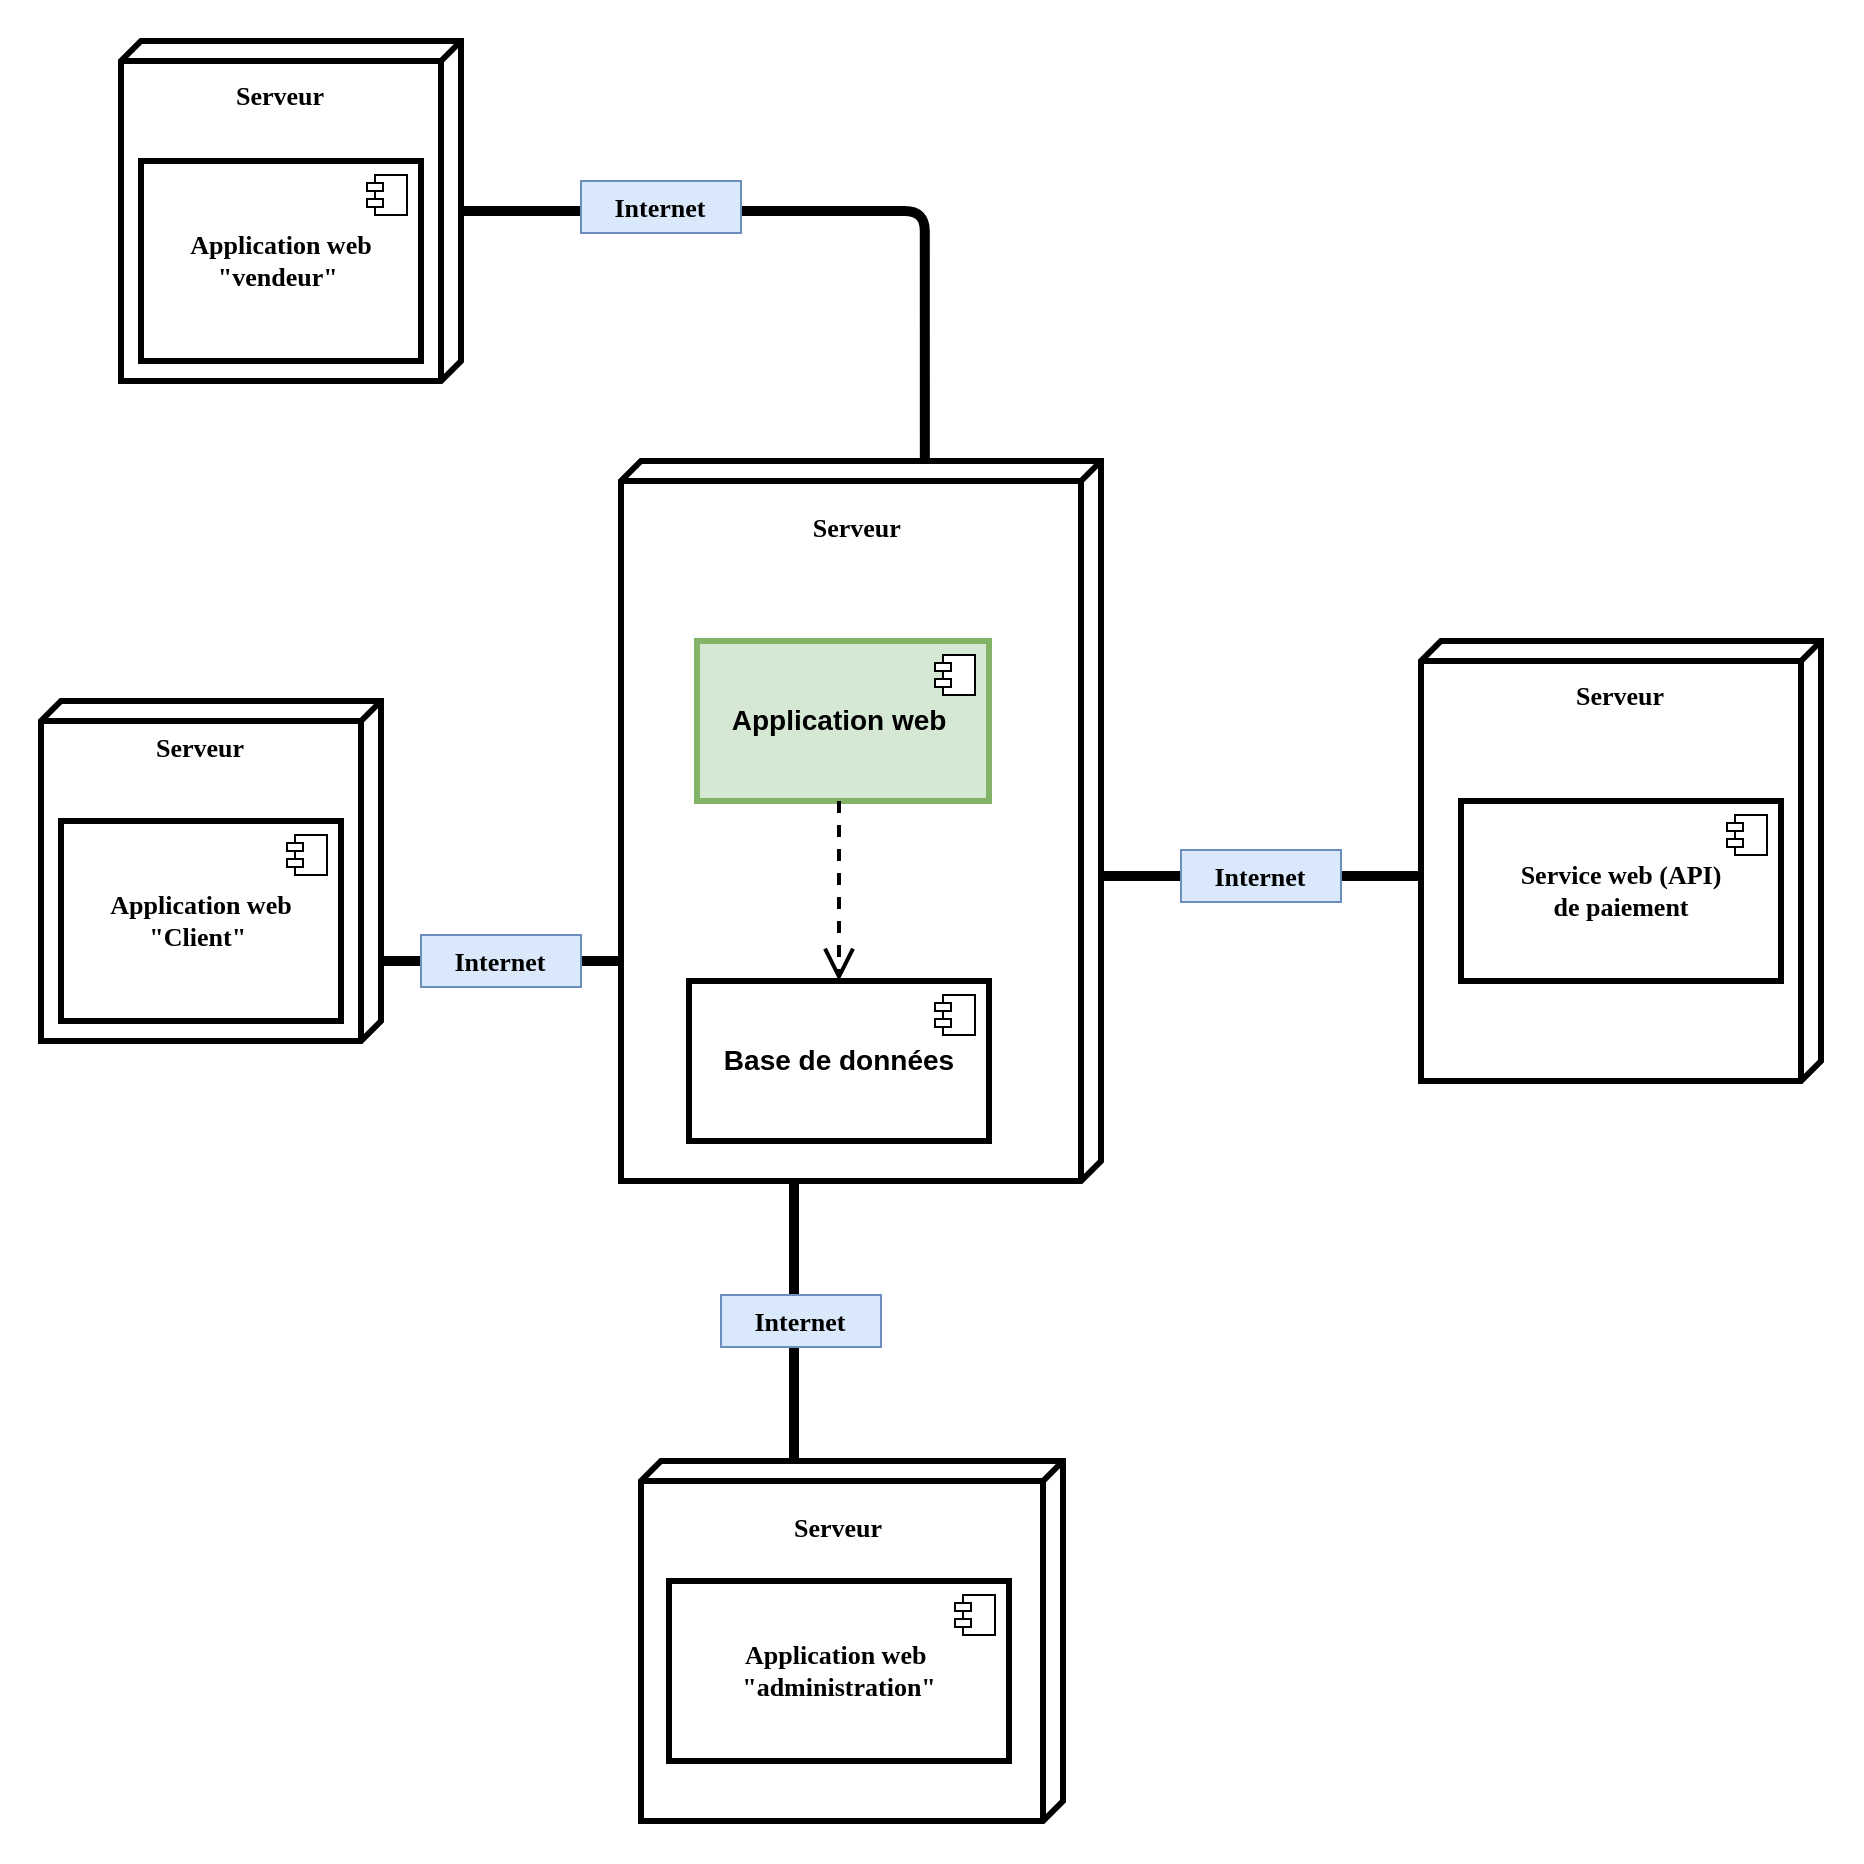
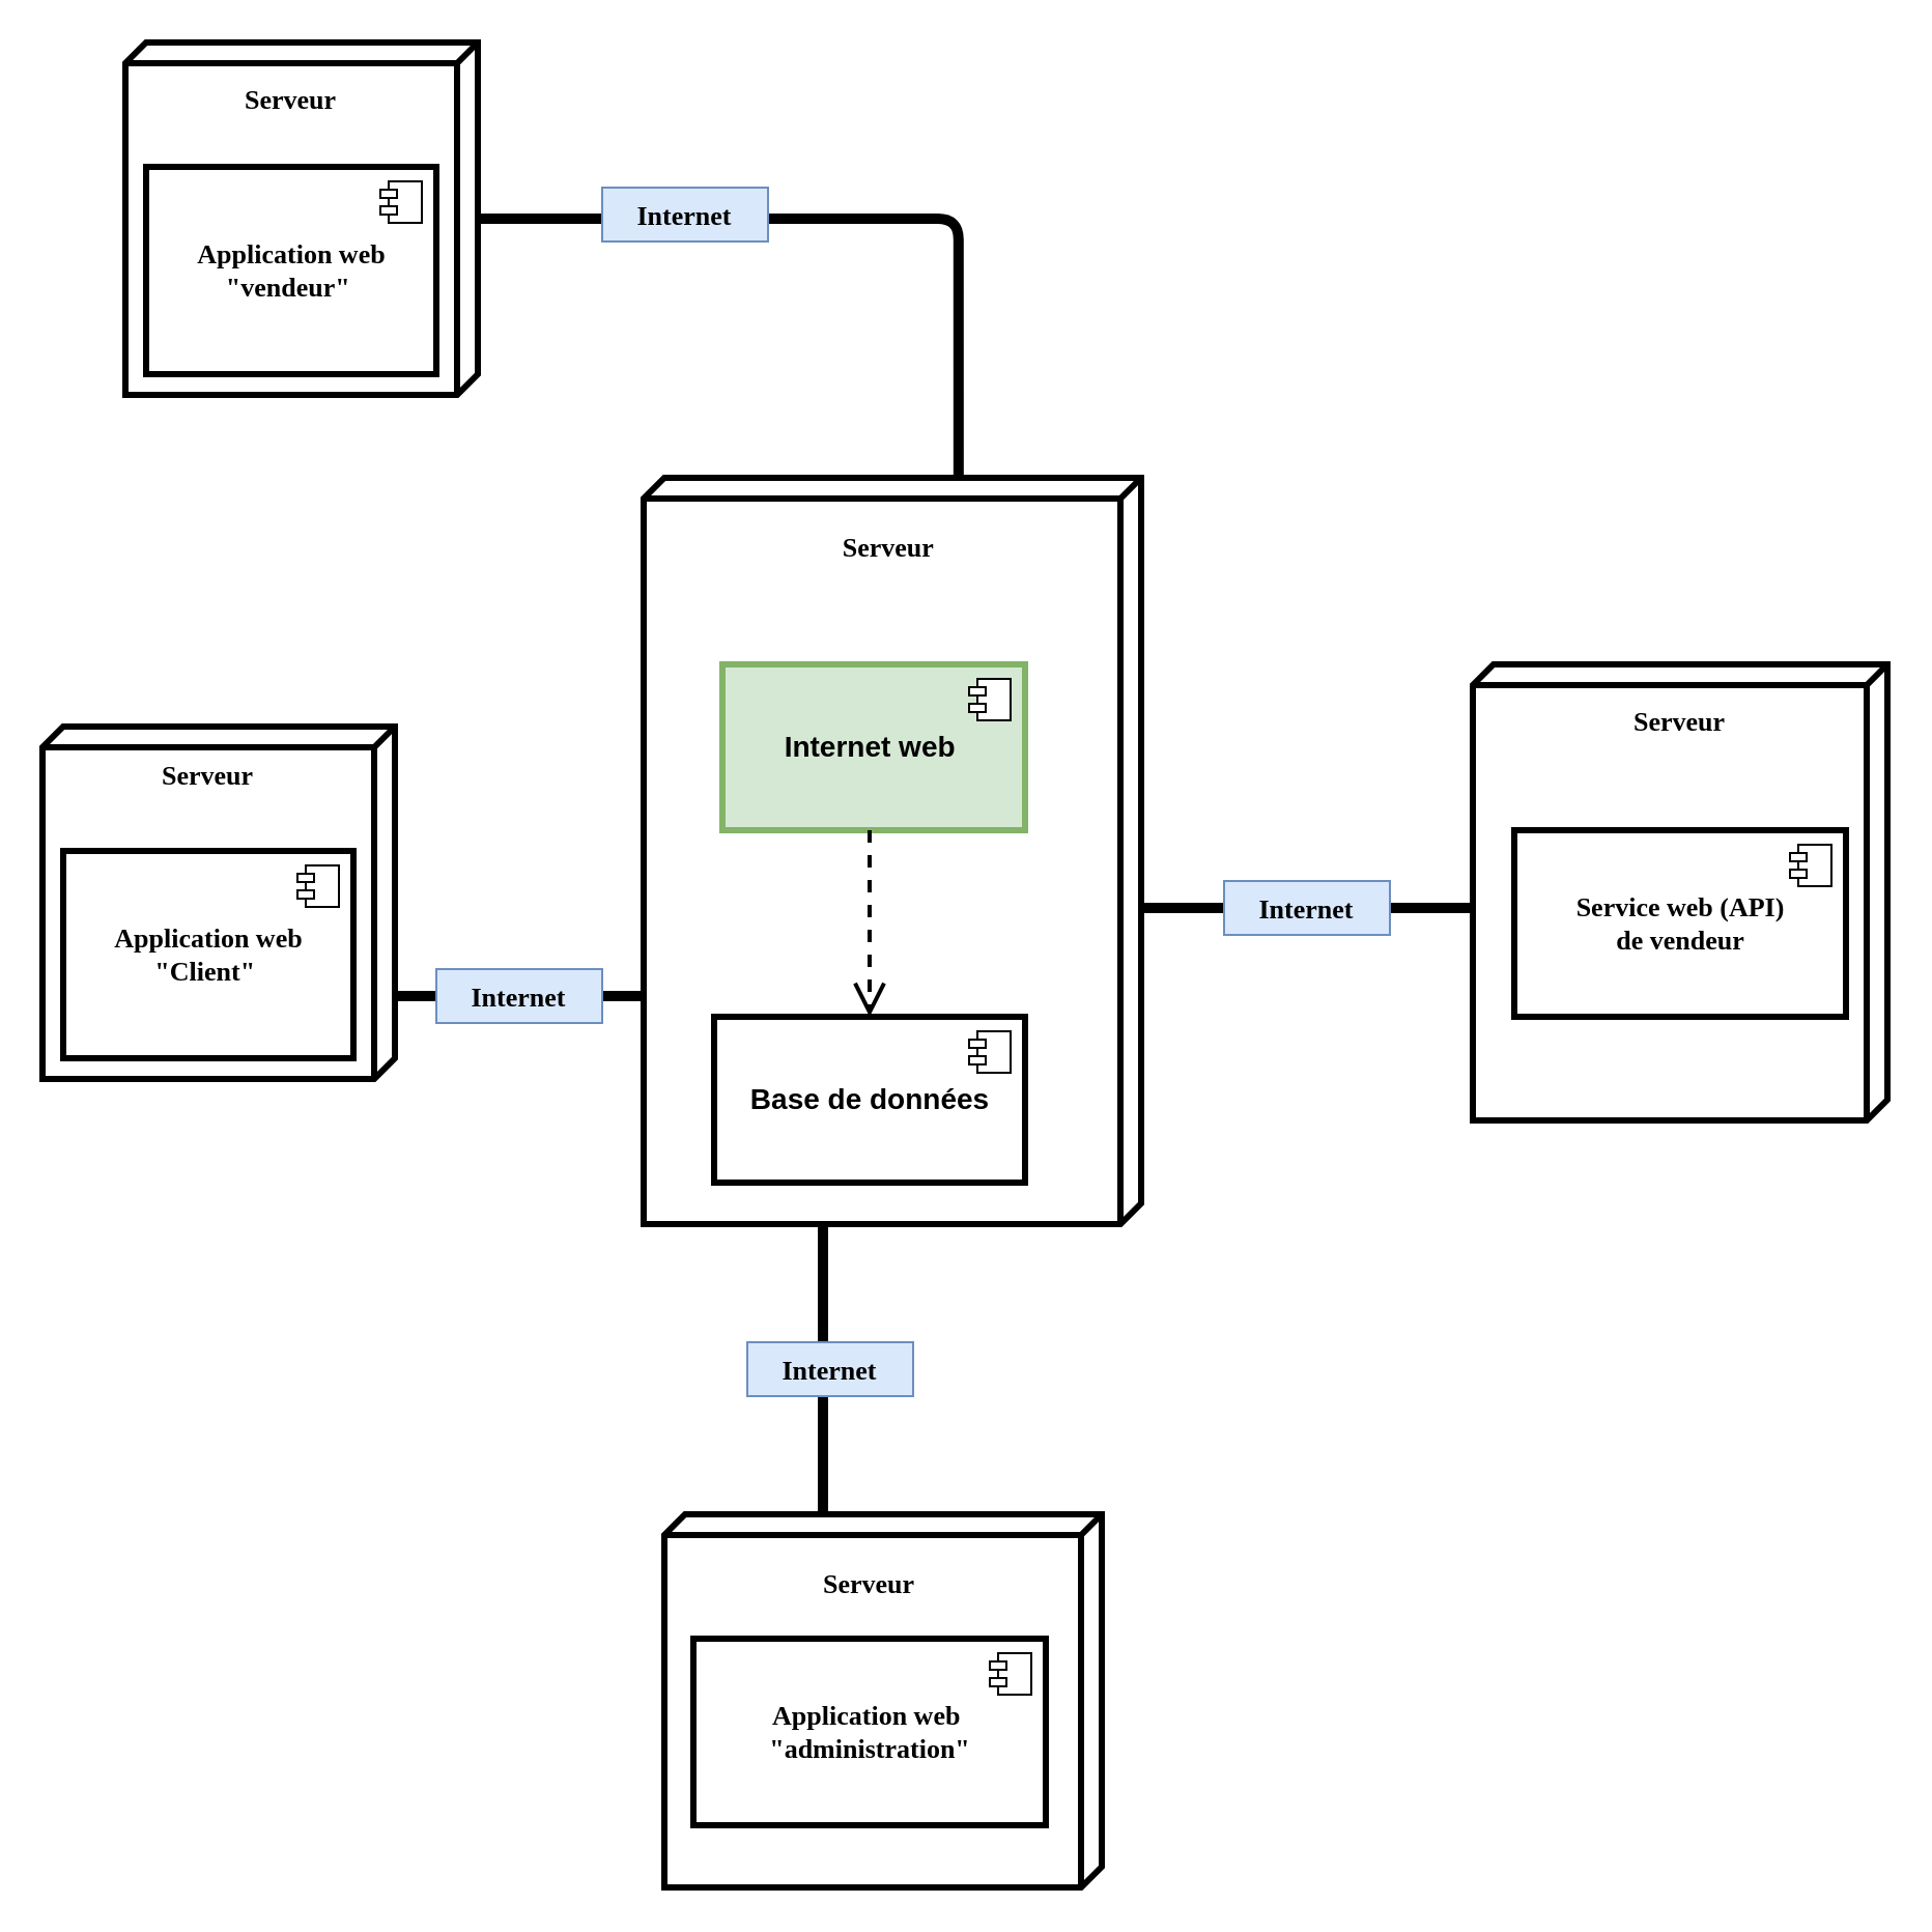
  <mxCell id="0" />
  <mxCell id="1" parent="0" />
  <mxCell id="2" value="" style="verticalAlign=top;align=left;spacingTop=8;spacingLeft=2;spacingRight=12;shape=cube;size=10;direction=south;fontStyle=4;html=1;strokeWidth=3;" vertex="1" parent="1"><mxGeometry x="310" y="230" width="240" height="360" as="geometry" /></mxCell>
  <mxCell id="3" value="Serveur " style="text;align=center;fontStyle=1;verticalAlign=middle;spacingLeft=3;spacingRight=3;strokeColor=none;rotatable=0;points=[[0,0.5],[1,0.5]];portConstraint=eastwest;fontSize=13;fontFamily=Verdana;" vertex="1" parent="1"><mxGeometry x="390" y="250" width="80" height="26" as="geometry" /></mxCell>
- <mxCell id="4" value="&lt;b&gt;&lt;font style=&quot;font-size: 14px&quot;&gt;Application web&amp;nbsp;&lt;/font&gt;&lt;/b&gt;" style="html=1;dropTarget=0;strokeWidth=3;fillColor=#d5e8d4;strokeColor=#82b366;" vertex="1" parent="1"><mxGeometry x="348" y="320" width="146" height="80" as="geometry" /></mxCell>
+ <mxCell id="4" value="&lt;b&gt;&lt;font style=&quot;font-size: 14px&quot;&gt;Internet web&amp;nbsp;&lt;/font&gt;&lt;/b&gt;" style="html=1;dropTarget=0;strokeWidth=3;fillColor=#d5e8d4;strokeColor=#82b366;" vertex="1" parent="1"><mxGeometry x="348" y="320" width="146" height="80" as="geometry" /></mxCell>
  <mxCell id="5" value="" style="shape=module;jettyWidth=8;jettyHeight=4;" vertex="1" parent="4"><mxGeometry x="1" width="20" height="20" relative="1" as="geometry"><mxPoint x="-27" y="7" as="offset" /></mxGeometry></mxCell>
  <mxCell id="6" value="&lt;b&gt;&lt;font style=&quot;font-size: 14px&quot;&gt;Base de données&lt;/font&gt;&lt;/b&gt;" style="html=1;dropTarget=0;strokeWidth=3;" vertex="1" parent="1"><mxGeometry x="344" y="490" width="150" height="80" as="geometry" /></mxCell>
  <mxCell id="7" value="" style="shape=module;jettyWidth=8;jettyHeight=4;" vertex="1" parent="6"><mxGeometry x="1" width="20" height="20" relative="1" as="geometry"><mxPoint x="-27" y="7" as="offset" /></mxGeometry></mxCell>
  <mxCell id="8" value="" style="endArrow=open;endSize=12;dashed=1;html=1;fontSize=14;entryX=0.5;entryY=0;entryDx=0;entryDy=0;strokeWidth=2;" edge="1" parent="1" target="6"><mxGeometry x="-0.4" y="1" width="160" relative="1" as="geometry"><mxPoint x="419" y="400" as="sourcePoint" /><mxPoint x="459" y="400" as="targetPoint" /><Array as="points" /><mxPoint as="offset" /></mxGeometry></mxCell>
  <mxCell id="9" value="" style="verticalAlign=top;align=left;spacingTop=8;spacingLeft=2;spacingRight=12;shape=cube;size=10;direction=south;fontStyle=4;html=1;strokeWidth=3;fontSize=14;" vertex="1" parent="1"><mxGeometry x="20" y="350" width="170" height="170" as="geometry" /></mxCell>
  <mxCell id="10" value="Serveur" style="text;align=center;fontStyle=1;verticalAlign=middle;spacingLeft=3;spacingRight=3;strokeColor=none;rotatable=0;points=[[0,0.5],[1,0.5]];portConstraint=eastwest;fontSize=13;fontFamily=Verdana;" vertex="1" parent="1"><mxGeometry x="60" y="360" width="80" height="26" as="geometry" /></mxCell>
  <mxCell id="11" value="&lt;font face=&quot;Verdana&quot;&gt;&lt;b&gt;Application web&lt;br&gt;&quot;Client&quot;&amp;nbsp;&lt;/b&gt;&lt;/font&gt;" style="html=1;dropTarget=0;strokeWidth=3;fontSize=13;" vertex="1" parent="1"><mxGeometry x="30" y="410" width="140" height="100" as="geometry" /></mxCell>
  <mxCell id="12" value="" style="shape=module;jettyWidth=8;jettyHeight=4;" vertex="1" parent="11"><mxGeometry x="1" width="20" height="20" relative="1" as="geometry"><mxPoint x="-27" y="7" as="offset" /></mxGeometry></mxCell>
  <mxCell id="13" value="" style="verticalAlign=top;align=left;spacingTop=8;spacingLeft=2;spacingRight=12;shape=cube;size=10;direction=south;fontStyle=4;html=1;strokeWidth=3;fontFamily=Verdana;fontSize=13;" vertex="1" parent="1"><mxGeometry x="320" y="730" width="211" height="180" as="geometry" /></mxCell>
  <mxCell id="14" value="&lt;b&gt;Application web&amp;nbsp;&lt;br&gt;&quot;administration&quot;&lt;/b&gt;" style="html=1;dropTarget=0;strokeWidth=3;fontFamily=Verdana;fontSize=13;" vertex="1" parent="1"><mxGeometry x="334" y="790" width="170" height="90" as="geometry" /></mxCell>
  <mxCell id="15" value="" style="shape=module;jettyWidth=8;jettyHeight=4;" vertex="1" parent="14"><mxGeometry x="1" width="20" height="20" relative="1" as="geometry"><mxPoint x="-27" y="7" as="offset" /></mxGeometry></mxCell>
  <mxCell id="16" value="Serveur" style="text;align=center;fontStyle=1;verticalAlign=middle;spacingLeft=3;spacingRight=3;strokeColor=none;rotatable=0;points=[[0,0.5],[1,0.5]];portConstraint=eastwest;fontFamily=Verdana;fontSize=13;" vertex="1" parent="1"><mxGeometry x="379" y="750" width="80" height="26" as="geometry" /></mxCell>
  <mxCell id="17" value="" style="verticalAlign=top;align=left;spacingTop=8;spacingLeft=2;spacingRight=12;shape=cube;size=10;direction=south;fontStyle=4;html=1;strokeWidth=3;fontFamily=Verdana;fontSize=13;" vertex="1" parent="1"><mxGeometry x="710" y="320" width="200" height="220" as="geometry" /></mxCell>
  <mxCell id="18" value="Serveur" style="text;align=center;fontStyle=1;verticalAlign=middle;spacingLeft=3;spacingRight=3;strokeColor=none;rotatable=0;points=[[0,0.5],[1,0.5]];portConstraint=eastwest;fontFamily=Verdana;fontSize=13;" vertex="1" parent="1"><mxGeometry x="770" y="334" width="80" height="26" as="geometry" /></mxCell>
- <mxCell id="19" value="&lt;b&gt;Service web (API)&lt;br&gt;de paiement&lt;/b&gt;" style="html=1;dropTarget=0;strokeWidth=3;fontFamily=Verdana;fontSize=13;" vertex="1" parent="1"><mxGeometry x="730" y="400" width="160" height="90" as="geometry" /></mxCell>
+ <mxCell id="19" value="&lt;b&gt;Service web (API)&lt;br&gt;de vendeur&lt;/b&gt;" style="html=1;dropTarget=0;strokeWidth=3;fontFamily=Verdana;fontSize=13;" vertex="1" parent="1"><mxGeometry x="730" y="400" width="160" height="90" as="geometry" /></mxCell>
  <mxCell id="20" value="" style="shape=module;jettyWidth=8;jettyHeight=4;" vertex="1" parent="19"><mxGeometry x="1" width="20" height="20" relative="1" as="geometry"><mxPoint x="-27" y="7" as="offset" /></mxGeometry></mxCell>
  <mxCell id="21" value="" style="html=1;points=[];perimeter=orthogonalPerimeter;fillColor=#000000;strokeColor=none;fontFamily=Verdana;fontSize=13;" vertex="1" parent="1"><mxGeometry x="394" y="590" width="5" height="140" as="geometry" /></mxCell>
  <mxCell id="22" value="" style="html=1;points=[];perimeter=orthogonalPerimeter;fillColor=#000000;strokeColor=none;fontFamily=Verdana;fontSize=13;direction=south;" vertex="1" parent="1"><mxGeometry x="190" y="477.5" width="120" height="5" as="geometry" /></mxCell>
  <mxCell id="23" value="" style="html=1;points=[];perimeter=orthogonalPerimeter;fillColor=#000000;strokeColor=none;fontFamily=Verdana;fontSize=13;direction=south;" vertex="1" parent="1"><mxGeometry x="550" y="435" width="160" height="5" as="geometry" /></mxCell>
  <mxCell id="24" value="Internet" style="text;align=center;fontStyle=1;verticalAlign=middle;spacingLeft=3;spacingRight=3;rotatable=0;points=[[0,0.5],[1,0.5]];portConstraint=eastwest;fontFamily=Verdana;fontSize=13;strokeColor=#6c8ebf;fillColor=#dae8fc;" vertex="1" parent="1"><mxGeometry x="360" y="647" width="80" height="26" as="geometry" /></mxCell>
  <mxCell id="25" value="Internet" style="text;align=center;fontStyle=1;verticalAlign=middle;spacingLeft=3;spacingRight=3;rotatable=0;points=[[0,0.5],[1,0.5]];portConstraint=eastwest;fontFamily=Verdana;fontSize=13;strokeColor=#6c8ebf;fillColor=#dae8fc;" vertex="1" parent="1"><mxGeometry x="210" y="467" width="80" height="26" as="geometry" /></mxCell>
  <mxCell id="26" value="Internet" style="text;align=center;fontStyle=1;verticalAlign=middle;spacingLeft=3;spacingRight=3;rotatable=0;points=[[0,0.5],[1,0.5]];portConstraint=eastwest;fontFamily=Verdana;fontSize=13;strokeColor=#6c8ebf;fillColor=#dae8fc;" vertex="1" parent="1"><mxGeometry x="590" y="424.5" width="80" height="26" as="geometry" /></mxCell>
  <mxCell id="27" value="" style="verticalAlign=top;align=left;spacingTop=8;spacingLeft=2;spacingRight=12;shape=cube;size=10;direction=south;fontStyle=4;html=1;strokeWidth=3;fontSize=14;" vertex="1" parent="1"><mxGeometry x="60" y="20" width="170" height="170" as="geometry" /></mxCell>
  <mxCell id="28" value="Serveur" style="text;align=center;fontStyle=1;verticalAlign=middle;spacingLeft=3;spacingRight=3;strokeColor=none;rotatable=0;points=[[0,0.5],[1,0.5]];portConstraint=eastwest;fontSize=13;fontFamily=Verdana;" vertex="1" parent="1"><mxGeometry x="100" y="34" width="80" height="26" as="geometry" /></mxCell>
  <mxCell id="29" value="&lt;font face=&quot;Verdana&quot;&gt;&lt;b&gt;Application web&lt;br&gt;&quot;vendeur&quot;&amp;nbsp;&lt;/b&gt;&lt;/font&gt;" style="html=1;dropTarget=0;strokeWidth=3;fontSize=13;" vertex="1" parent="1"><mxGeometry x="70" y="80" width="140" height="100" as="geometry" /></mxCell>
  <mxCell id="30" value="" style="shape=module;jettyWidth=8;jettyHeight=4;" vertex="1" parent="29"><mxGeometry x="1" width="20" height="20" relative="1" as="geometry"><mxPoint x="-27" y="7" as="offset" /></mxGeometry></mxCell>
  <mxCell id="31" value="" style="endArrow=none;html=1;edgeStyle=orthogonalEdgeStyle;strokeWidth=5;fontFamily=Verdana;fontSize=13;entryX=-0.003;entryY=0.367;entryDx=0;entryDy=0;entryPerimeter=0;" edge="1" parent="1" source="27" target="2"><mxGeometry relative="1" as="geometry"><mxPoint x="290" y="140" as="sourcePoint" /><mxPoint x="450" y="140" as="targetPoint" /></mxGeometry></mxCell>
  <mxCell id="32" value="Internet" style="text;align=center;fontStyle=1;verticalAlign=middle;spacingLeft=3;spacingRight=3;rotatable=0;points=[[0,0.5],[1,0.5]];portConstraint=eastwest;fontFamily=Verdana;fontSize=13;strokeColor=#6c8ebf;fillColor=#dae8fc;" vertex="1" parent="1"><mxGeometry x="290" y="90" width="80" height="26" as="geometry" /></mxCell>
